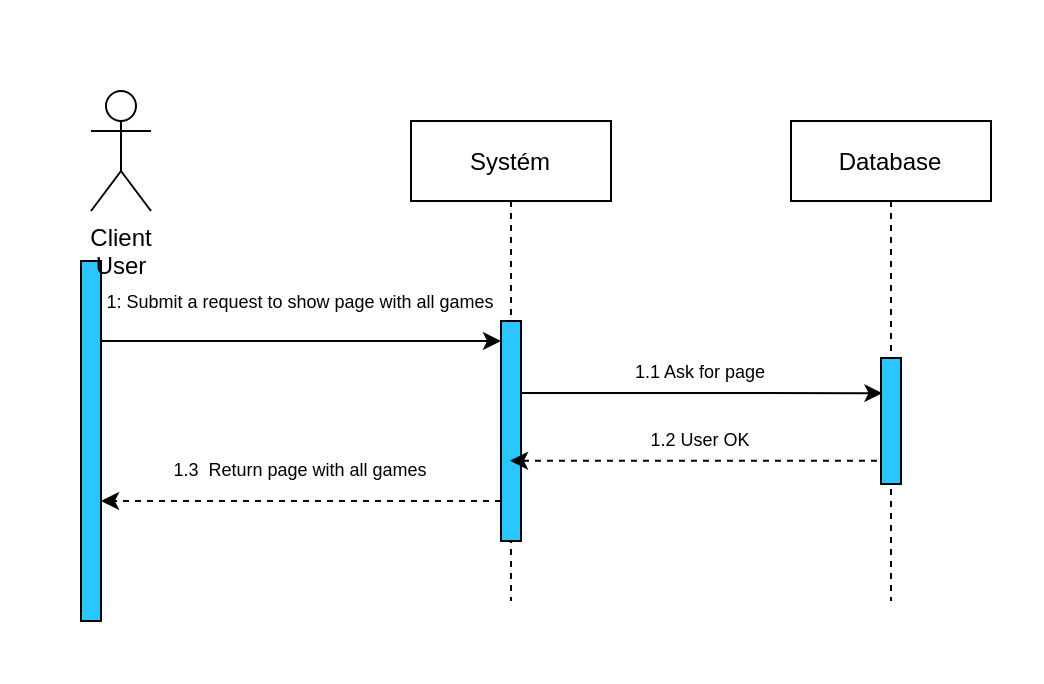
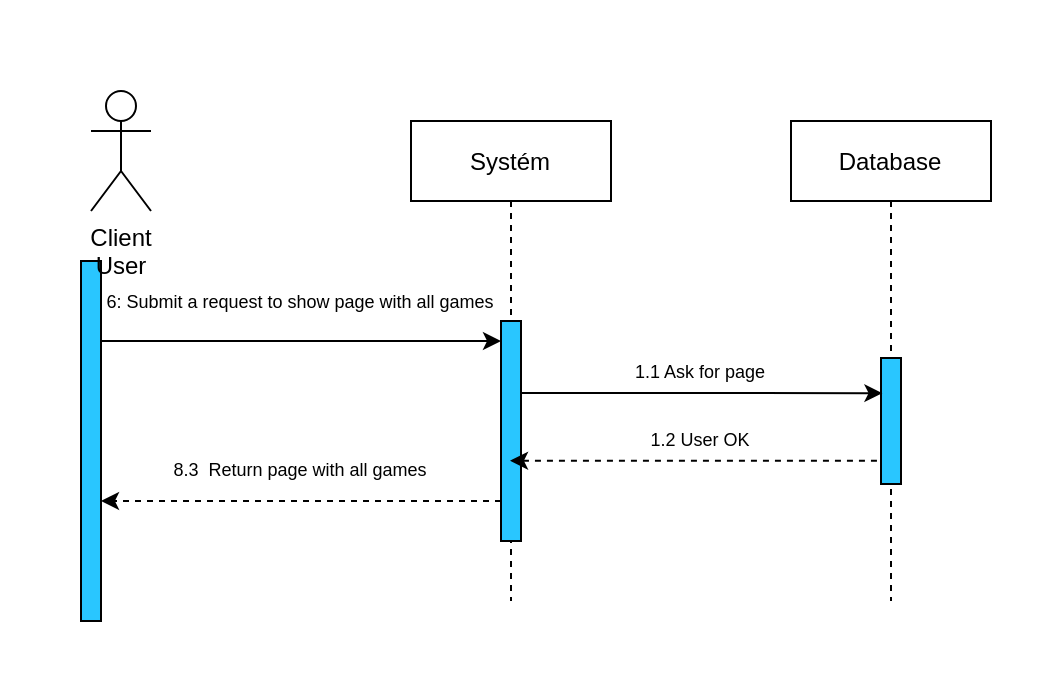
  <mxCell id="0" />
  <mxCell id="1" parent="0" />
  <mxCell id="2" value="" style="rounded=0;whiteSpace=wrap;html=1;fontSize=9;fillColor=#FFFFFF;strokeColor=none;" vertex="1" parent="1"><mxGeometry x="20" y="20" width="480" height="300" as="geometry" /></mxCell>
  <mxCell id="3" value="Database" style="shape=umlLifeline;perimeter=lifelinePerimeter;container=1;collapsible=0;recursiveResize=0;rounded=0;shadow=0;strokeWidth=1;" parent="1" vertex="1"><mxGeometry x="395" y="60" width="100" height="240" as="geometry" /></mxCell>
  <mxCell id="4" value="" style="points=[];perimeter=orthogonalPerimeter;rounded=0;shadow=0;strokeWidth=1;fillColor=#29C6FF;" vertex="1" parent="3"><mxGeometry x="45" y="118.5" width="10" height="63" as="geometry" /></mxCell>
  <mxCell id="5" value="" style="points=[];perimeter=orthogonalPerimeter;rounded=0;shadow=0;strokeWidth=1;fillColor=#29C6FF;" vertex="1" parent="1"><mxGeometry x="40" y="130" width="10" height="180" as="geometry" /></mxCell>
  <mxCell id="6" value="Client&lt;br&gt;User" style="shape=umlActor;verticalLabelPosition=bottom;verticalAlign=top;html=1;outlineConnect=0;" vertex="1" parent="1"><mxGeometry x="45" y="45" width="30" height="60" as="geometry" /></mxCell>
  <mxCell id="7" value="Systém" style="shape=umlLifeline;perimeter=lifelinePerimeter;container=1;collapsible=0;recursiveResize=0;rounded=0;shadow=0;strokeWidth=1;" parent="1" vertex="1"><mxGeometry x="205" y="60" width="100" height="240" as="geometry" /></mxCell>
  <mxCell id="8" value="" style="points=[];perimeter=orthogonalPerimeter;rounded=0;shadow=0;strokeWidth=1;fillColor=#29C6FF;" parent="1" vertex="1"><mxGeometry x="250" y="160" width="10" height="110" as="geometry" /></mxCell>
  <mxCell id="9" value="" style="endArrow=classic;html=1;rounded=0;" edge="1" parent="1" source="5"><mxGeometry width="50" height="50" relative="1" as="geometry"><mxPoint x="180" y="210" as="sourcePoint" /><mxPoint x="250" y="170" as="targetPoint" /><Array as="points"><mxPoint x="170" y="170" /></Array></mxGeometry></mxCell>
  <mxCell id="10" value="&lt;font style=&quot;font-size: 9px;&quot;&gt;1.1 Ask for page&lt;/font&gt;" style="text;html=1;strokeColor=none;fillColor=none;align=center;verticalAlign=middle;whiteSpace=wrap;rounded=0;" vertex="1" parent="1"><mxGeometry x="270" y="180" width="160" height="10" as="geometry" /></mxCell>
  <mxCell id="11" value="" style="endArrow=classic;html=1;rounded=0;entryX=0.072;entryY=0.279;entryDx=0;entryDy=0;entryPerimeter=0;" edge="1" parent="1" target="4"><mxGeometry width="50" height="50" relative="1" as="geometry"><mxPoint x="260" y="196" as="sourcePoint" /><mxPoint x="480" y="184.66" as="targetPoint" /><Array as="points" /></mxGeometry></mxCell>
- <mxCell id="12" value="&lt;font style=&quot;font-size: 9px;&quot;&gt;1: Submit a request to show page with all games&lt;br&gt;&lt;/font&gt;" style="text;html=1;strokeColor=none;fillColor=none;align=center;verticalAlign=middle;whiteSpace=wrap;rounded=0;" vertex="1" parent="1"><mxGeometry x="50" y="140" width="200" height="20" as="geometry" /></mxCell>
+ <mxCell id="12" value="&lt;font style=&quot;font-size: 9px;&quot;&gt;6: Submit a request to show page with all games&lt;br&gt;&lt;/font&gt;" style="text;html=1;strokeColor=none;fillColor=none;align=center;verticalAlign=middle;whiteSpace=wrap;rounded=0;" vertex="1" parent="1"><mxGeometry x="50" y="140" width="200" height="20" as="geometry" /></mxCell>
  <mxCell id="13" value="" style="endArrow=classic;html=1;rounded=0;exitX=-0.203;exitY=0.815;exitDx=0;exitDy=0;exitPerimeter=0;dashed=1;" edge="1" parent="1" source="4" target="7"><mxGeometry width="50" height="50" relative="1" as="geometry"><mxPoint x="271.41" y="205.4" as="sourcePoint" /><mxPoint x="450.72" y="206.077" as="targetPoint" /><Array as="points" /></mxGeometry></mxCell>
  <mxCell id="14" value="&lt;font style=&quot;font-size: 9px;&quot;&gt;1.2 User OK&lt;/font&gt;" style="text;html=1;strokeColor=none;fillColor=none;align=center;verticalAlign=middle;whiteSpace=wrap;rounded=0;fontSize=9;" vertex="1" parent="1"><mxGeometry x="270" y="215" width="160" height="10" as="geometry" /></mxCell>
  <mxCell id="15" value="" style="endArrow=classic;html=1;rounded=0;dashed=1;" edge="1" parent="1"><mxGeometry width="50" height="50" relative="1" as="geometry"><mxPoint x="250" y="250" as="sourcePoint" /><mxPoint x="50" y="250" as="targetPoint" /><Array as="points" /></mxGeometry></mxCell>
- <mxCell id="16" value="&lt;font style=&quot;font-size: 9px;&quot;&gt;1.3&amp;nbsp; Return page with all games&lt;/font&gt;" style="text;html=1;strokeColor=none;fillColor=none;align=center;verticalAlign=middle;whiteSpace=wrap;rounded=0;fontSize=9;" vertex="1" parent="1"><mxGeometry x="70" y="230" width="160" height="10" as="geometry" /></mxCell>
+ <mxCell id="16" value="&lt;font style=&quot;font-size: 9px;&quot;&gt;8.3&amp;nbsp; Return page with all games&lt;/font&gt;" style="text;html=1;strokeColor=none;fillColor=none;align=center;verticalAlign=middle;whiteSpace=wrap;rounded=0;fontSize=9;" vertex="1" parent="1"><mxGeometry x="70" y="230" width="160" height="10" as="geometry" /></mxCell>
